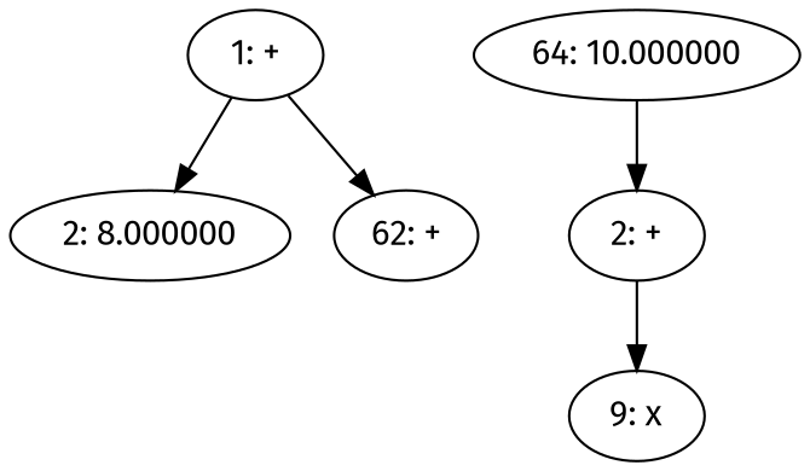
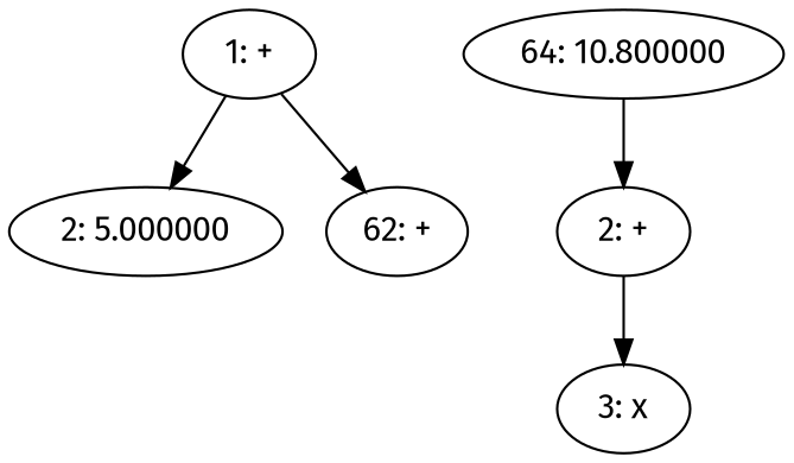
  digraph {
    fontname="Fira Sans"
    node [fontname="Fira Sans"]
    edge [fontname="Fira Sans"]
    "1: +"
-   "2: 5.000000" [label="2: 8.000000"]
+   "2: 5.000000"
    n3 [label="62: +"]
    "2: +"
-   "3: x" [label="9: x"]
-   "64: 10.000000"
+   "3: x"
+   "64: 10.000000" [label="64: 10.800000"]
    "1: +" -> "2: 5.000000"
    "1: +" -> n3
    "2: +" -> "3: x"
    "64: 10.000000" -> "2: +"
  }
